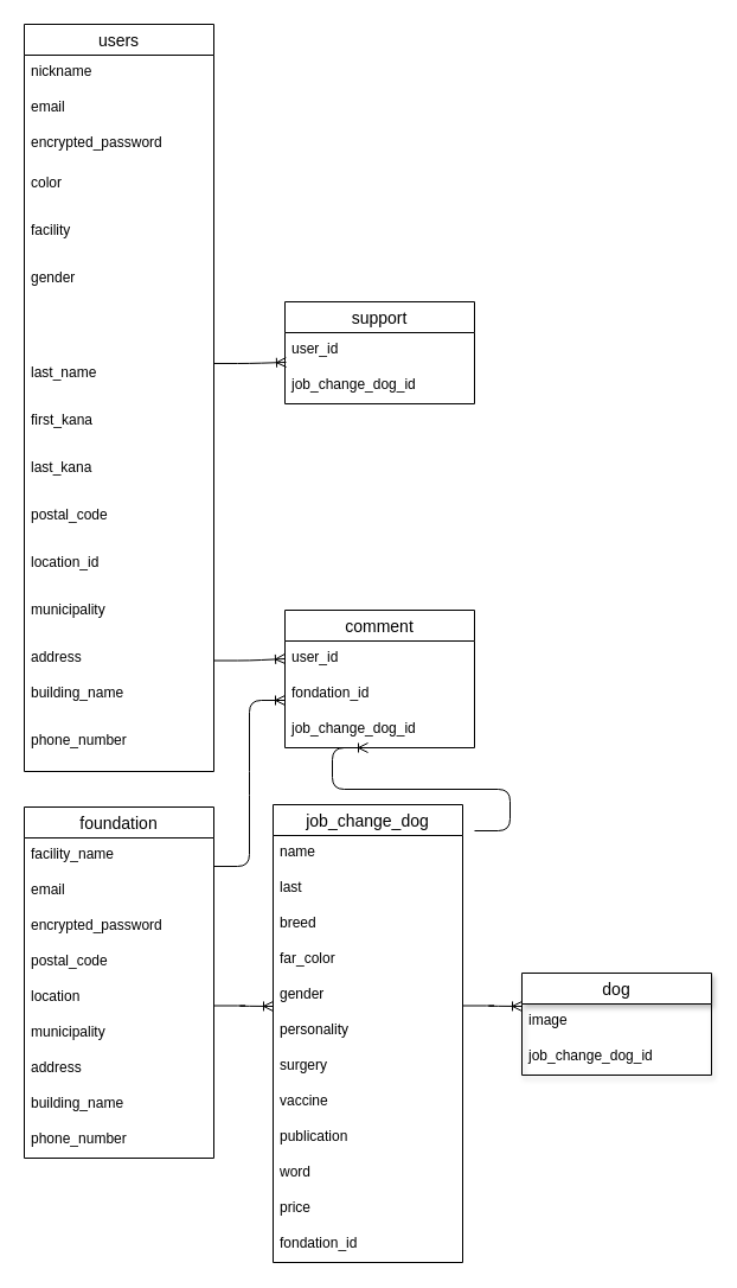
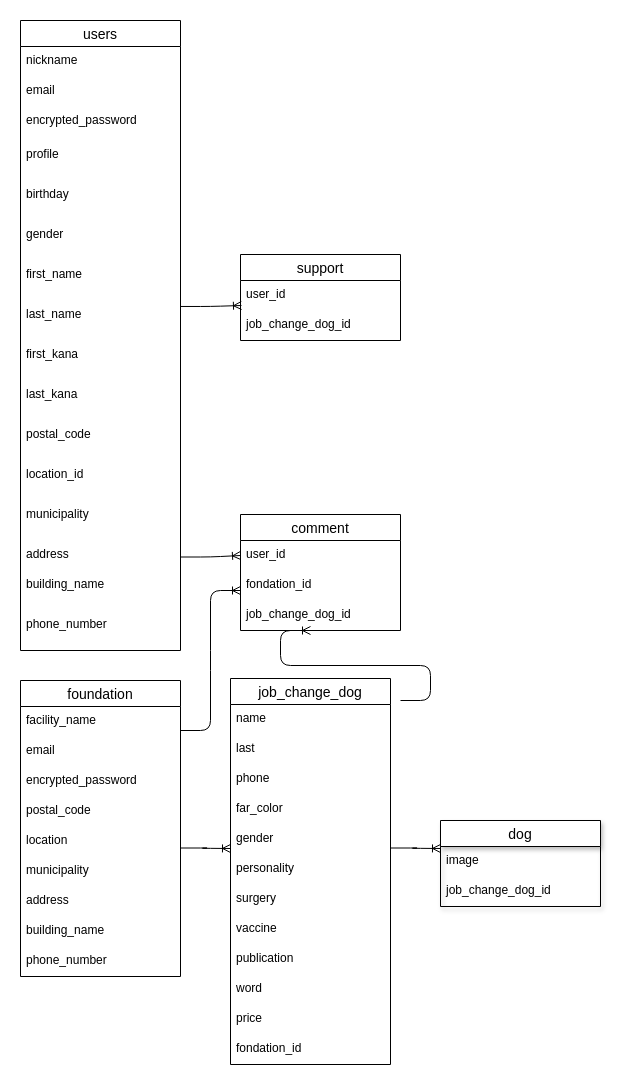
  <mxCell id="0" />
  <mxCell id="1" parent="0" />
  <mxCell id="2" value="users" style="swimlane;fontStyle=0;childLayout=stackLayout;horizontal=1;startSize=26;horizontalStack=0;resizeParent=1;resizeParentMax=0;resizeLast=0;collapsible=1;marginBottom=0;align=center;fontSize=14;" parent="1" vertex="1"><mxGeometry x="20" y="20" width="160" height="630" as="geometry"><mxRectangle x="40" y="100" width="70" height="26" as="alternateBounds" /></mxGeometry></mxCell>
  <mxCell id="3" value="nickname" style="text;strokeColor=none;fillColor=none;spacingLeft=4;spacingRight=4;overflow=hidden;rotatable=0;points=[[0,0.5],[1,0.5]];portConstraint=eastwest;fontSize=12;" parent="2" vertex="1"><mxGeometry y="26" width="160" height="30" as="geometry" /></mxCell>
  <mxCell id="4" value="email" style="text;strokeColor=none;fillColor=none;spacingLeft=4;spacingRight=4;overflow=hidden;rotatable=0;points=[[0,0.5],[1,0.5]];portConstraint=eastwest;fontSize=12;" parent="2" vertex="1"><mxGeometry y="56" width="160" height="30" as="geometry" /></mxCell>
  <mxCell id="5" value="encrypted_password" style="text;strokeColor=none;fillColor=none;spacingLeft=4;spacingRight=4;overflow=hidden;rotatable=0;points=[[0,0.5],[1,0.5]];portConstraint=eastwest;fontSize=12;" parent="2" vertex="1"><mxGeometry y="86" width="160" height="464" as="geometry" /></mxCell>
  <mxCell id="6" value="building_name" style="text;strokeColor=none;fillColor=none;spacingLeft=4;spacingRight=4;overflow=hidden;rotatable=0;points=[[0,0.5],[1,0.5]];portConstraint=eastwest;fontSize=12;" parent="2" vertex="1"><mxGeometry y="550" width="160" height="80" as="geometry" /></mxCell>
- <mxCell id="7" value="color" style="text;strokeColor=none;fillColor=none;spacingLeft=4;spacingRight=4;overflow=hidden;rotatable=0;points=[[0,0.5],[1,0.5]];portConstraint=eastwest;fontSize=12;aspect=fixed;" parent="1" vertex="1"><mxGeometry x="20" y="140" width="160" height="30" as="geometry" /></mxCell>
- <mxCell id="8" value="facility" style="text;strokeColor=none;fillColor=none;spacingLeft=4;spacingRight=4;overflow=hidden;rotatable=0;points=[[0,0.5],[1,0.5]];portConstraint=eastwest;fontSize=12;aspect=fixed;" parent="1" vertex="1"><mxGeometry x="20" y="180" width="160" height="34" as="geometry" /></mxCell>
+ <mxCell id="7" value="profile" style="text;strokeColor=none;fillColor=none;spacingLeft=4;spacingRight=4;overflow=hidden;rotatable=0;points=[[0,0.5],[1,0.5]];portConstraint=eastwest;fontSize=12;aspect=fixed;" parent="1" vertex="1"><mxGeometry x="20" y="140" width="160" height="30" as="geometry" /></mxCell>
+ <mxCell id="8" value="birthday" style="text;strokeColor=none;fillColor=none;spacingLeft=4;spacingRight=4;overflow=hidden;rotatable=0;points=[[0,0.5],[1,0.5]];portConstraint=eastwest;fontSize=12;aspect=fixed;" parent="1" vertex="1"><mxGeometry x="20" y="180" width="160" height="34" as="geometry" /></mxCell>
+ <mxCell id="9" value="first_name" style="text;strokeColor=none;fillColor=none;spacingLeft=4;spacingRight=4;overflow=hidden;rotatable=0;points=[[0,0.5],[1,0.5]];portConstraint=eastwest;fontSize=12;aspect=fixed;" parent="1" vertex="1"><mxGeometry x="20" y="260" width="160" height="34" as="geometry" /></mxCell>
  <mxCell id="10" value="last_name" style="text;strokeColor=none;fillColor=none;spacingLeft=4;spacingRight=4;overflow=hidden;rotatable=0;points=[[0,0.5],[1,0.5]];portConstraint=eastwest;fontSize=12;aspect=fixed;" parent="1" vertex="1"><mxGeometry x="20" y="300" width="160" height="34" as="geometry" /></mxCell>
  <mxCell id="11" value="comment" style="swimlane;fontStyle=0;childLayout=stackLayout;horizontal=1;startSize=26;horizontalStack=0;resizeParent=1;resizeParentMax=0;resizeLast=0;collapsible=1;marginBottom=0;align=center;fontSize=14;" parent="1" vertex="1"><mxGeometry x="240" y="514" width="160" height="116" as="geometry" /></mxCell>
  <mxCell id="12" value="user_id" style="text;strokeColor=none;fillColor=none;spacingLeft=4;spacingRight=4;overflow=hidden;rotatable=0;points=[[0,0.5],[1,0.5]];portConstraint=eastwest;fontSize=12;" parent="11" vertex="1"><mxGeometry y="26" width="160" height="30" as="geometry" /></mxCell>
  <mxCell id="13" value="fondation_id" style="text;strokeColor=none;fillColor=none;spacingLeft=4;spacingRight=4;overflow=hidden;rotatable=0;points=[[0,0.5],[1,0.5]];portConstraint=eastwest;fontSize=12;" parent="11" vertex="1"><mxGeometry y="56" width="160" height="30" as="geometry" /></mxCell>
  <mxCell id="14" value="job_change_dog_id" style="text;strokeColor=none;fillColor=none;spacingLeft=4;spacingRight=4;overflow=hidden;rotatable=0;points=[[0,0.5],[1,0.5]];portConstraint=eastwest;fontSize=12;" parent="11" vertex="1"><mxGeometry y="86" width="160" height="30" as="geometry" /></mxCell>
  <mxCell id="15" value="gender" style="text;strokeColor=none;fillColor=none;spacingLeft=4;spacingRight=4;overflow=hidden;rotatable=0;points=[[0,0.5],[1,0.5]];portConstraint=eastwest;fontSize=12;aspect=fixed;" parent="1" vertex="1"><mxGeometry x="20" y="220" width="160" height="34" as="geometry" /></mxCell>
  <mxCell id="16" value="first_kana" style="text;strokeColor=none;fillColor=none;spacingLeft=4;spacingRight=4;overflow=hidden;rotatable=0;points=[[0,0.5],[1,0.5]];portConstraint=eastwest;fontSize=12;aspect=fixed;" parent="1" vertex="1"><mxGeometry x="20" y="340" width="160" height="34" as="geometry" /></mxCell>
  <mxCell id="17" value="last_kana" style="text;strokeColor=none;fillColor=none;spacingLeft=4;spacingRight=4;overflow=hidden;rotatable=0;points=[[0,0.5],[1,0.5]];portConstraint=eastwest;fontSize=12;aspect=fixed;" parent="1" vertex="1"><mxGeometry x="20" y="380" width="160" height="34" as="geometry" /></mxCell>
  <mxCell id="18" value="postal_code" style="text;strokeColor=none;fillColor=none;spacingLeft=4;spacingRight=4;overflow=hidden;rotatable=0;points=[[0,0.5],[1,0.5]];portConstraint=eastwest;fontSize=12;aspect=fixed;" parent="1" vertex="1"><mxGeometry x="20" y="420" width="160" height="34" as="geometry" /></mxCell>
  <mxCell id="19" value="location_id" style="text;strokeColor=none;fillColor=none;spacingLeft=4;spacingRight=4;overflow=hidden;rotatable=0;points=[[0,0.5],[1,0.5]];portConstraint=eastwest;fontSize=12;" parent="1" vertex="1"><mxGeometry x="20" y="460" width="160" height="34" as="geometry" /></mxCell>
  <mxCell id="20" value="municipality" style="text;strokeColor=none;fillColor=none;spacingLeft=4;spacingRight=4;overflow=hidden;rotatable=0;points=[[0,0.5],[1,0.5]];portConstraint=eastwest;fontSize=12;" parent="1" vertex="1"><mxGeometry x="20" y="500" width="160" height="34" as="geometry" /></mxCell>
  <mxCell id="21" value="address" style="text;strokeColor=none;fillColor=none;spacingLeft=4;spacingRight=4;overflow=hidden;rotatable=0;points=[[0,0.5],[1,0.5]];portConstraint=eastwest;fontSize=12;" parent="1" vertex="1"><mxGeometry x="20" y="540" width="160" height="34" as="geometry" /></mxCell>
  <mxCell id="22" value="phone_number" style="text;strokeColor=none;fillColor=none;spacingLeft=4;spacingRight=4;overflow=hidden;rotatable=0;points=[[0,0.5],[1,0.5]];portConstraint=eastwest;fontSize=12;" parent="1" vertex="1"><mxGeometry x="20" y="610" width="160" height="34" as="geometry" /></mxCell>
  <mxCell id="23" value="job_change_dog" style="swimlane;fontStyle=0;childLayout=stackLayout;horizontal=1;startSize=26;horizontalStack=0;resizeParent=1;resizeParentMax=0;resizeLast=0;collapsible=1;marginBottom=0;align=center;fontSize=14;" parent="1" vertex="1"><mxGeometry x="230" y="678" width="160" height="386" as="geometry" /></mxCell>
  <mxCell id="24" value="name" style="text;strokeColor=none;fillColor=none;spacingLeft=4;spacingRight=4;overflow=hidden;rotatable=0;points=[[0,0.5],[1,0.5]];portConstraint=eastwest;fontSize=12;" parent="23" vertex="1"><mxGeometry y="26" width="160" height="30" as="geometry" /></mxCell>
  <mxCell id="25" value="last" style="text;strokeColor=none;fillColor=none;spacingLeft=4;spacingRight=4;overflow=hidden;rotatable=0;points=[[0,0.5],[1,0.5]];portConstraint=eastwest;fontSize=12;" parent="23" vertex="1"><mxGeometry y="56" width="160" height="30" as="geometry" /></mxCell>
- <mxCell id="26" value="breed" style="text;strokeColor=none;fillColor=none;spacingLeft=4;spacingRight=4;overflow=hidden;rotatable=0;points=[[0,0.5],[1,0.5]];portConstraint=eastwest;fontSize=12;" parent="23" vertex="1"><mxGeometry y="86" width="160" height="30" as="geometry" /></mxCell>
+ <mxCell id="26" value="phone" style="text;strokeColor=none;fillColor=none;spacingLeft=4;spacingRight=4;overflow=hidden;rotatable=0;points=[[0,0.5],[1,0.5]];portConstraint=eastwest;fontSize=12;" parent="23" vertex="1"><mxGeometry y="86" width="160" height="30" as="geometry" /></mxCell>
  <mxCell id="27" value="far_color" style="text;strokeColor=none;fillColor=none;spacingLeft=4;spacingRight=4;overflow=hidden;rotatable=0;points=[[0,0.5],[1,0.5]];portConstraint=eastwest;fontSize=12;" parent="23" vertex="1"><mxGeometry y="116" width="160" height="30" as="geometry" /></mxCell>
  <mxCell id="28" value="gender    " style="text;strokeColor=none;fillColor=none;spacingLeft=4;spacingRight=4;overflow=hidden;rotatable=0;points=[[0,0.5],[1,0.5]];portConstraint=eastwest;fontSize=12;" parent="23" vertex="1"><mxGeometry y="146" width="160" height="30" as="geometry" /></mxCell>
  <mxCell id="29" value="personality" style="text;strokeColor=none;fillColor=none;spacingLeft=4;spacingRight=4;overflow=hidden;rotatable=0;points=[[0,0.5],[1,0.5]];portConstraint=eastwest;fontSize=12;" parent="23" vertex="1"><mxGeometry y="176" width="160" height="30" as="geometry" /></mxCell>
  <mxCell id="30" value="surgery" style="text;strokeColor=none;fillColor=none;spacingLeft=4;spacingRight=4;overflow=hidden;rotatable=0;points=[[0,0.5],[1,0.5]];portConstraint=eastwest;fontSize=12;" parent="23" vertex="1"><mxGeometry y="206" width="160" height="30" as="geometry" /></mxCell>
  <mxCell id="31" value="vaccine" style="text;strokeColor=none;fillColor=none;spacingLeft=4;spacingRight=4;overflow=hidden;rotatable=0;points=[[0,0.5],[1,0.5]];portConstraint=eastwest;fontSize=12;" parent="23" vertex="1"><mxGeometry y="236" width="160" height="30" as="geometry" /></mxCell>
  <mxCell id="32" value="publication" style="text;strokeColor=none;fillColor=none;spacingLeft=4;spacingRight=4;overflow=hidden;rotatable=0;points=[[0,0.5],[1,0.5]];portConstraint=eastwest;fontSize=12;" parent="23" vertex="1"><mxGeometry y="266" width="160" height="30" as="geometry" /></mxCell>
  <mxCell id="33" value="word" style="text;strokeColor=none;fillColor=none;spacingLeft=4;spacingRight=4;overflow=hidden;rotatable=0;points=[[0,0.5],[1,0.5]];portConstraint=eastwest;fontSize=12;" parent="23" vertex="1"><mxGeometry y="296" width="160" height="30" as="geometry" /></mxCell>
  <mxCell id="34" value="price" style="text;strokeColor=none;fillColor=none;spacingLeft=4;spacingRight=4;overflow=hidden;rotatable=0;points=[[0,0.5],[1,0.5]];portConstraint=eastwest;fontSize=12;" parent="23" vertex="1"><mxGeometry y="326" width="160" height="30" as="geometry" /></mxCell>
  <mxCell id="35" value="fondation_id" style="text;strokeColor=none;fillColor=none;spacingLeft=4;spacingRight=4;overflow=hidden;rotatable=0;points=[[0,0.5],[1,0.5]];portConstraint=eastwest;fontSize=12;" parent="23" vertex="1"><mxGeometry y="356" width="160" height="30" as="geometry" /></mxCell>
  <mxCell id="36" value="foundation" style="swimlane;fontStyle=0;childLayout=stackLayout;horizontal=1;startSize=26;horizontalStack=0;resizeParent=1;resizeParentMax=0;resizeLast=0;collapsible=1;marginBottom=0;align=center;fontSize=14;" parent="1" vertex="1"><mxGeometry x="20" y="680" width="160" height="296" as="geometry"><mxRectangle x="40" y="680" width="50" height="26" as="alternateBounds" /></mxGeometry></mxCell>
  <mxCell id="37" value="facility_name" style="text;strokeColor=none;fillColor=none;spacingLeft=4;spacingRight=4;overflow=hidden;rotatable=0;points=[[0,0.5],[1,0.5]];portConstraint=eastwest;fontSize=12;aspect=fixed;" parent="36" vertex="1"><mxGeometry y="26" width="160" height="30" as="geometry" /></mxCell>
  <mxCell id="38" value="email" style="text;strokeColor=none;fillColor=none;spacingLeft=4;spacingRight=4;overflow=hidden;rotatable=0;points=[[0,0.5],[1,0.5]];portConstraint=eastwest;fontSize=12;aspect=fixed;" parent="36" vertex="1"><mxGeometry y="56" width="160" height="30" as="geometry" /></mxCell>
  <mxCell id="39" value="encrypted_password" style="text;strokeColor=none;fillColor=none;spacingLeft=4;spacingRight=4;overflow=hidden;rotatable=0;points=[[0,0.5],[1,0.5]];portConstraint=eastwest;fontSize=12;aspect=fixed;shadow=1;" parent="36" vertex="1"><mxGeometry y="86" width="160" height="30" as="geometry" /></mxCell>
  <mxCell id="40" value="postal_code" style="text;strokeColor=none;fillColor=none;spacingLeft=4;spacingRight=4;overflow=hidden;rotatable=0;points=[[0,0.5],[1,0.5]];portConstraint=eastwest;fontSize=12;aspect=fixed;shadow=1;" parent="36" vertex="1"><mxGeometry y="116" width="160" height="30" as="geometry" /></mxCell>
  <mxCell id="41" value="location" style="text;strokeColor=none;fillColor=none;spacingLeft=4;spacingRight=4;overflow=hidden;rotatable=0;points=[[0,0.5],[1,0.5]];portConstraint=eastwest;fontSize=12;aspect=fixed;shadow=1;" parent="36" vertex="1"><mxGeometry y="146" width="160" height="30" as="geometry" /></mxCell>
  <mxCell id="42" value="municipality" style="text;strokeColor=none;fillColor=none;spacingLeft=4;spacingRight=4;overflow=hidden;rotatable=0;points=[[0,0.5],[1,0.5]];portConstraint=eastwest;fontSize=12;aspect=fixed;shadow=1;" parent="36" vertex="1"><mxGeometry y="176" width="160" height="30" as="geometry" /></mxCell>
  <mxCell id="43" value="address" style="text;strokeColor=none;fillColor=none;spacingLeft=4;spacingRight=4;overflow=hidden;rotatable=0;points=[[0,0.5],[1,0.5]];portConstraint=eastwest;fontSize=12;aspect=fixed;shadow=1;" parent="36" vertex="1"><mxGeometry y="206" width="160" height="30" as="geometry" /></mxCell>
  <mxCell id="44" value="building_name" style="text;strokeColor=none;fillColor=none;spacingLeft=4;spacingRight=4;overflow=hidden;rotatable=0;points=[[0,0.5],[1,0.5]];portConstraint=eastwest;fontSize=12;aspect=fixed;shadow=1;" parent="36" vertex="1"><mxGeometry y="236" width="160" height="30" as="geometry" /></mxCell>
  <mxCell id="45" value="phone_number" style="text;strokeColor=none;fillColor=none;spacingLeft=4;spacingRight=4;overflow=hidden;rotatable=0;points=[[0,0.5],[1,0.5]];portConstraint=eastwest;fontSize=12;aspect=fixed;shadow=1;" parent="36" vertex="1"><mxGeometry y="266" width="160" height="30" as="geometry" /></mxCell>
  <mxCell id="46" value="dog" style="swimlane;fontStyle=0;childLayout=stackLayout;horizontal=1;startSize=26;horizontalStack=0;resizeParent=1;resizeParentMax=0;resizeLast=0;collapsible=1;marginBottom=0;align=center;fontSize=14;shadow=1;" parent="1" vertex="1"><mxGeometry x="440" y="820" width="160" height="86" as="geometry" /></mxCell>
  <mxCell id="47" value="image" style="text;strokeColor=none;fillColor=none;spacingLeft=4;spacingRight=4;overflow=hidden;rotatable=0;points=[[0,0.5],[1,0.5]];portConstraint=eastwest;fontSize=12;" parent="46" vertex="1"><mxGeometry y="26" width="160" height="30" as="geometry" /></mxCell>
  <mxCell id="48" value="job_change_dog_id" style="text;strokeColor=none;fillColor=none;spacingLeft=4;spacingRight=4;overflow=hidden;rotatable=0;points=[[0,0.5],[1,0.5]];portConstraint=eastwest;fontSize=12;" parent="46" vertex="1"><mxGeometry y="56" width="160" height="30" as="geometry" /></mxCell>
  <mxCell id="49" value="" style="edgeStyle=entityRelationEdgeStyle;fontSize=12;html=1;endArrow=ERoneToMany;" parent="1" edge="1"><mxGeometry width="100" height="100" relative="1" as="geometry"><mxPoint x="390" y="847.5" as="sourcePoint" /><mxPoint x="440" y="848" as="targetPoint" /></mxGeometry></mxCell>
  <mxCell id="50" value="" style="edgeStyle=entityRelationEdgeStyle;fontSize=12;html=1;endArrow=ERoneToMany;" parent="1" edge="1"><mxGeometry width="100" height="100" relative="1" as="geometry"><mxPoint x="180" y="847.5" as="sourcePoint" /><mxPoint x="230" y="848" as="targetPoint" /></mxGeometry></mxCell>
  <mxCell id="51" value="" style="edgeStyle=entityRelationEdgeStyle;fontSize=12;html=1;endArrow=ERoneToMany;" parent="1" edge="1"><mxGeometry width="100" height="100" relative="1" as="geometry"><mxPoint x="180" y="730" as="sourcePoint" /><mxPoint x="240" y="590" as="targetPoint" /></mxGeometry></mxCell>
  <mxCell id="52" value="" style="edgeStyle=entityRelationEdgeStyle;fontSize=12;html=1;endArrow=ERoneToMany;entryX=0;entryY=0.5;entryDx=0;entryDy=0;" parent="1" target="12" edge="1"><mxGeometry width="100" height="100" relative="1" as="geometry"><mxPoint x="180" y="556.5" as="sourcePoint" /><mxPoint x="230" y="557" as="targetPoint" /></mxGeometry></mxCell>
  <mxCell id="53" value="support" style="swimlane;fontStyle=0;childLayout=stackLayout;horizontal=1;startSize=26;horizontalStack=0;resizeParent=1;resizeParentMax=0;resizeLast=0;collapsible=1;marginBottom=0;align=center;fontSize=14;" parent="1" vertex="1"><mxGeometry x="240" y="254" width="160" height="86" as="geometry" /></mxCell>
  <mxCell id="54" value="user_id" style="text;strokeColor=none;fillColor=none;spacingLeft=4;spacingRight=4;overflow=hidden;rotatable=0;points=[[0,0.5],[1,0.5]];portConstraint=eastwest;fontSize=12;" parent="53" vertex="1"><mxGeometry y="26" width="160" height="30" as="geometry" /></mxCell>
  <mxCell id="55" value="job_change_dog_id" style="text;strokeColor=none;fillColor=none;spacingLeft=4;spacingRight=4;overflow=hidden;rotatable=0;points=[[0,0.5],[1,0.5]];portConstraint=eastwest;fontSize=12;" parent="53" vertex="1"><mxGeometry y="56" width="160" height="30" as="geometry" /></mxCell>
  <mxCell id="56" value="" style="edgeStyle=entityRelationEdgeStyle;fontSize=12;html=1;endArrow=ERoneToMany;entryX=0.006;entryY=0.833;entryDx=0;entryDy=0;entryPerimeter=0;exitX=1;exitY=0.176;exitDx=0;exitDy=0;exitPerimeter=0;" parent="1" source="10" target="54" edge="1"><mxGeometry width="100" height="100" relative="1" as="geometry"><mxPoint x="170" y="327" as="sourcePoint" /><mxPoint x="270" y="227" as="targetPoint" /></mxGeometry></mxCell>
  <mxCell id="57" value="" style="edgeStyle=entityRelationEdgeStyle;fontSize=12;html=1;endArrow=ERoneToMany;" edge="1" parent="1"><mxGeometry width="100" height="100" relative="1" as="geometry"><mxPoint x="400" y="700" as="sourcePoint" /><mxPoint x="310" y="630" as="targetPoint" /></mxGeometry></mxCell>
